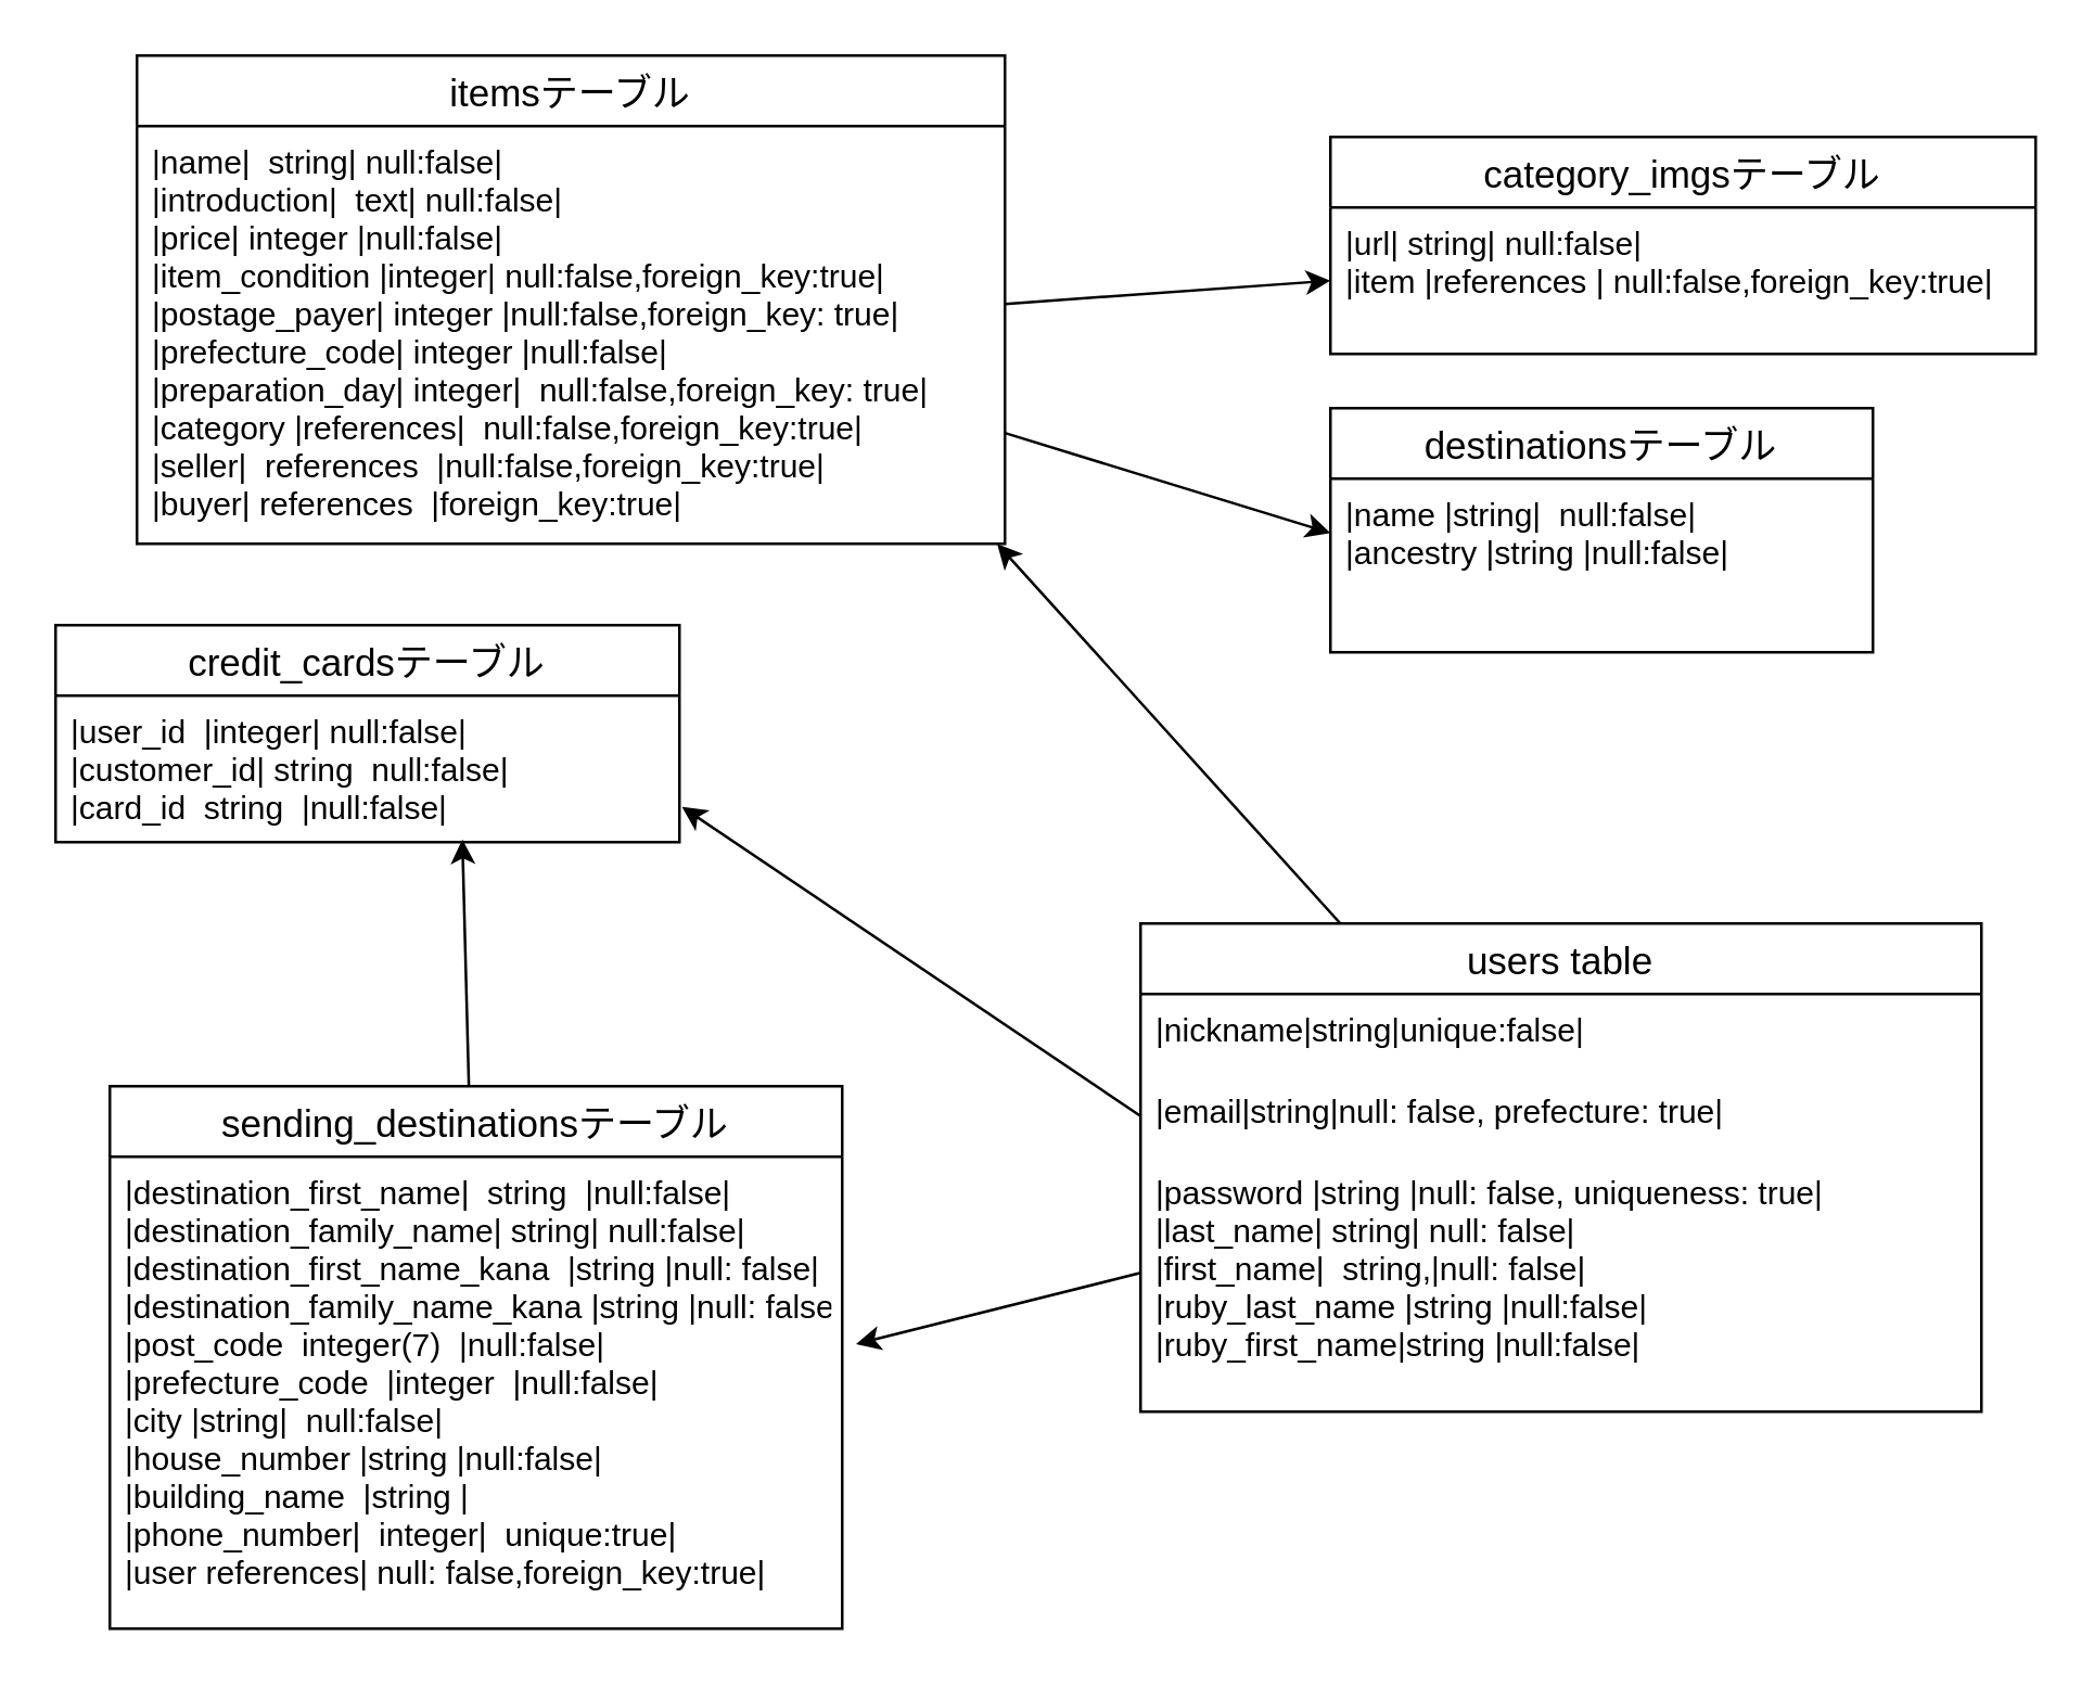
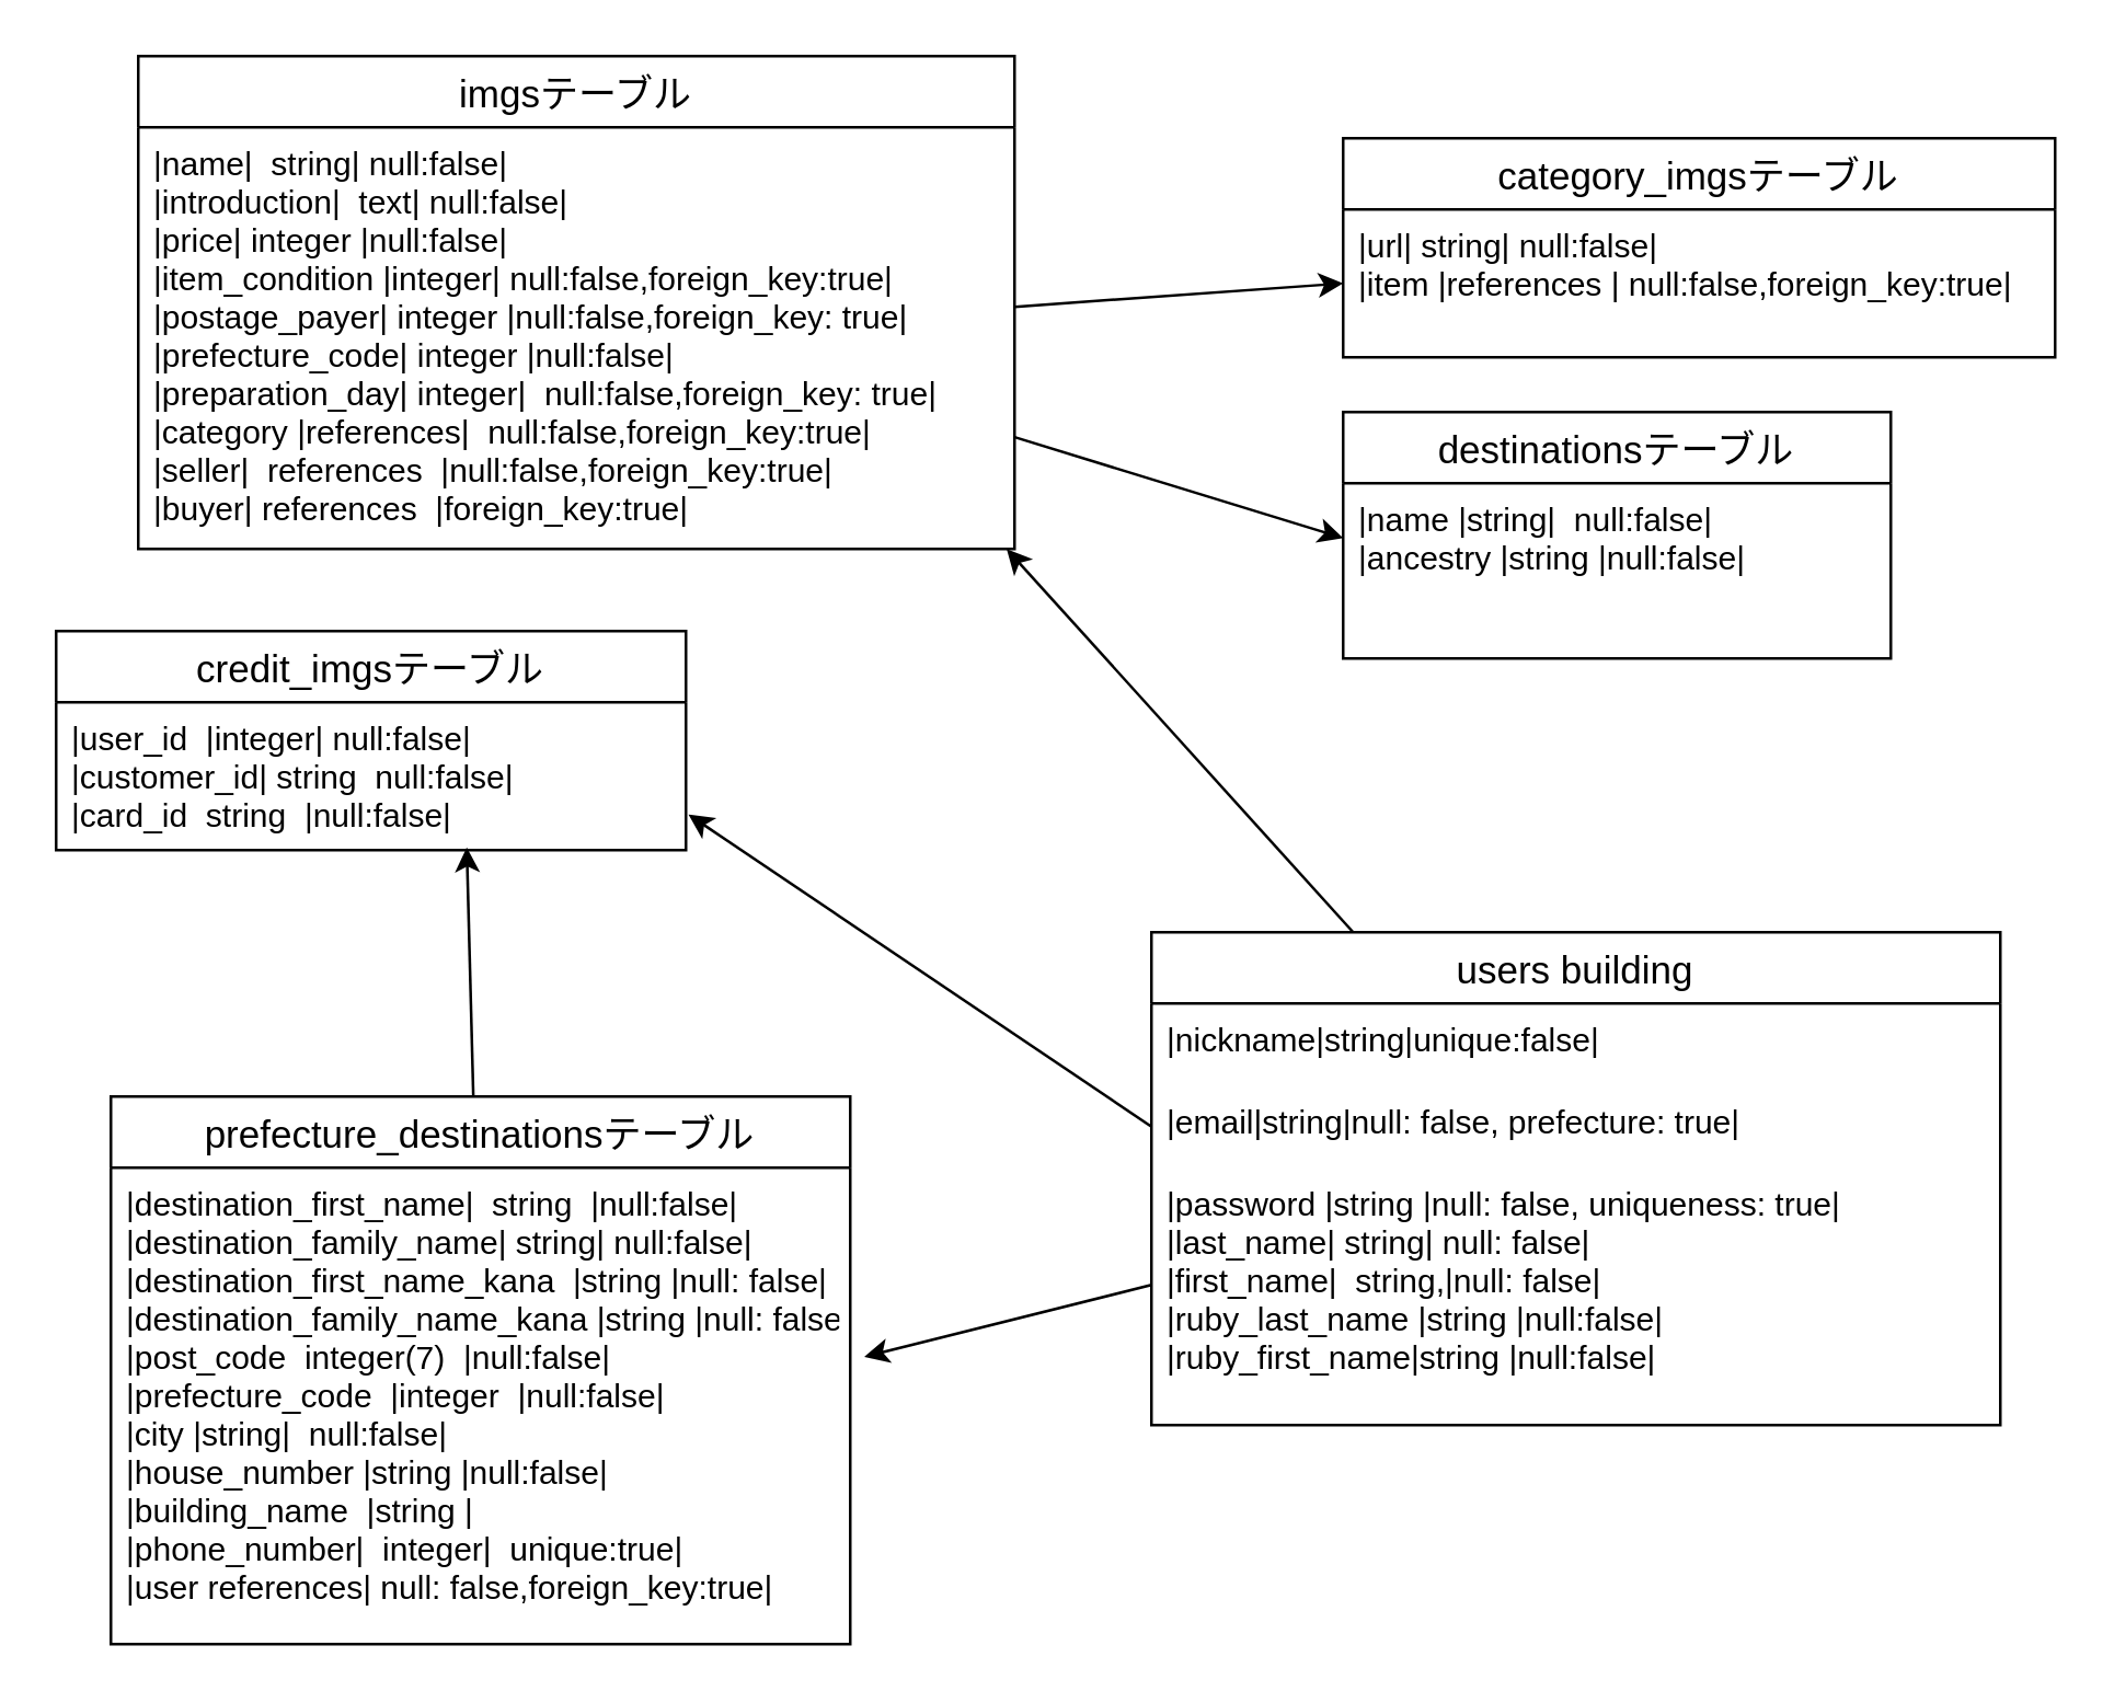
  <mxCell id="0" />
  <mxCell id="1" parent="0" />
  <mxCell id="2" style="edgeStyle=none;html=1;entryX=0.991;entryY=1;entryDx=0;entryDy=0;entryPerimeter=0;" edge="1" parent="1" source="4" target="10"><mxGeometry relative="1" as="geometry" /></mxCell>
  <mxCell id="3" style="edgeStyle=none;html=1;entryX=1.019;entryY=0.397;entryDx=0;entryDy=0;entryPerimeter=0;" edge="1" parent="1" source="4" target="17"><mxGeometry relative="1" as="geometry" /></mxCell>
- <mxCell id="4" value="users table" style="swimlane;fontStyle=0;childLayout=stackLayout;horizontal=1;startSize=26;horizontalStack=0;resizeParent=1;resizeParentMax=0;resizeLast=0;collapsible=1;marginBottom=0;align=center;fontSize=14;" vertex="1" parent="1"><mxGeometry x="420" y="340" width="310" height="180" as="geometry" /></mxCell>
+ <mxCell id="4" value="users building" style="swimlane;fontStyle=0;childLayout=stackLayout;horizontal=1;startSize=26;horizontalStack=0;resizeParent=1;resizeParentMax=0;resizeLast=0;collapsible=1;marginBottom=0;align=center;fontSize=14;" vertex="1" parent="1"><mxGeometry x="420" y="340" width="310" height="180" as="geometry" /></mxCell>
  <mxCell id="5" value="|nickname|string|unique:false|" style="text;strokeColor=none;fillColor=none;spacingLeft=4;spacingRight=4;overflow=hidden;rotatable=0;points=[[0,0.5],[1,0.5]];portConstraint=eastwest;fontSize=12;" vertex="1" parent="4"><mxGeometry y="26" width="310" height="30" as="geometry" /></mxCell>
  <mxCell id="6" value="|email|string|null: false, prefecture: true|" style="text;strokeColor=none;fillColor=none;spacingLeft=4;spacingRight=4;overflow=hidden;rotatable=0;points=[[0,0.5],[1,0.5]];portConstraint=eastwest;fontSize=12;" vertex="1" parent="4"><mxGeometry y="56" width="310" height="30" as="geometry" /></mxCell>
  <mxCell id="7" value="|password |string |null: false, uniqueness: true|&#10;|last_name| string| null: false|&#10;|first_name|  string,|null: false|&#10;|ruby_last_name |string |null:false|&#10;|ruby_first_name|string |null:false|&#10;" style="text;strokeColor=none;fillColor=none;spacingLeft=4;spacingRight=4;overflow=hidden;rotatable=0;points=[[0,0.5],[1,0.5]];portConstraint=eastwest;fontSize=12;" vertex="1" parent="4"><mxGeometry y="86" width="310" height="94" as="geometry" /></mxCell>
  <mxCell id="8" style="edgeStyle=none;html=1;entryX=0;entryY=0.313;entryDx=0;entryDy=0;entryPerimeter=0;" edge="1" parent="1" source="9" target="19"><mxGeometry relative="1" as="geometry" /></mxCell>
- <mxCell id="9" value="itemsテーブル" style="swimlane;fontStyle=0;childLayout=stackLayout;horizontal=1;startSize=26;horizontalStack=0;resizeParent=1;resizeParentMax=0;resizeLast=0;collapsible=1;marginBottom=0;align=center;fontSize=14;" vertex="1" parent="1"><mxGeometry x="50" y="20" width="320" height="180" as="geometry" /></mxCell>
+ <mxCell id="9" value="imgsテーブル" style="swimlane;fontStyle=0;childLayout=stackLayout;horizontal=1;startSize=26;horizontalStack=0;resizeParent=1;resizeParentMax=0;resizeLast=0;collapsible=1;marginBottom=0;align=center;fontSize=14;" vertex="1" parent="1"><mxGeometry x="50" y="20" width="320" height="180" as="geometry" /></mxCell>
  <mxCell id="10" value="|name|  string| null:false|&#10;|introduction|  text| null:false|&#10;|price| integer |null:false|&#10;|item_condition |integer| null:false,foreign_key:true|&#10;|postage_payer| integer |null:false,foreign_key: true|&#10;|prefecture_code| integer |null:false|&#10;|preparation_day| integer|  null:false,foreign_key: true|&#10;|category |references|  null:false,foreign_key:true|&#10;|seller|  references  |null:false,foreign_key:true|&#10;|buyer| references  |foreign_key:true|" style="text;strokeColor=none;fillColor=none;spacingLeft=4;spacingRight=4;overflow=hidden;rotatable=0;points=[[0,0.5],[1,0.5]];portConstraint=eastwest;fontSize=12;" vertex="1" parent="9"><mxGeometry y="26" width="320" height="154" as="geometry" /></mxCell>
  <mxCell id="11" value="category_imgsテーブル" style="swimlane;fontStyle=0;childLayout=stackLayout;horizontal=1;startSize=26;horizontalStack=0;resizeParent=1;resizeParentMax=0;resizeLast=0;collapsible=1;marginBottom=0;align=center;fontSize=14;" vertex="1" parent="1"><mxGeometry x="490" y="50" width="260" height="80" as="geometry" /></mxCell>
  <mxCell id="12" value="|url| string| null:false|&#10;|item |references | null:false,foreign_key:true|" style="text;strokeColor=none;fillColor=none;spacingLeft=4;spacingRight=4;overflow=hidden;rotatable=0;points=[[0,0.5],[1,0.5]];portConstraint=eastwest;fontSize=12;" vertex="1" parent="11"><mxGeometry y="26" width="260" height="54" as="geometry" /></mxCell>
- <mxCell id="13" value="credit_cardsテーブル" style="swimlane;fontStyle=0;childLayout=stackLayout;horizontal=1;startSize=26;horizontalStack=0;resizeParent=1;resizeParentMax=0;resizeLast=0;collapsible=1;marginBottom=0;align=center;fontSize=14;" vertex="1" parent="1"><mxGeometry x="20" y="230" width="230" height="80" as="geometry" /></mxCell>
+ <mxCell id="13" value="credit_imgsテーブル" style="swimlane;fontStyle=0;childLayout=stackLayout;horizontal=1;startSize=26;horizontalStack=0;resizeParent=1;resizeParentMax=0;resizeLast=0;collapsible=1;marginBottom=0;align=center;fontSize=14;" vertex="1" parent="1"><mxGeometry x="20" y="230" width="230" height="80" as="geometry" /></mxCell>
  <mxCell id="14" value="|user_id  |integer| null:false|&#10;|customer_id| string  null:false|&#10;|card_id  string  |null:false|" style="text;strokeColor=none;fillColor=none;spacingLeft=4;spacingRight=4;overflow=hidden;rotatable=0;points=[[0,0.5],[1,0.5]];portConstraint=eastwest;fontSize=12;" vertex="1" parent="13"><mxGeometry y="26" width="230" height="54" as="geometry" /></mxCell>
  <mxCell id="15" style="edgeStyle=none;html=1;entryX=0.652;entryY=0.981;entryDx=0;entryDy=0;entryPerimeter=0;" edge="1" parent="1" source="16" target="14"><mxGeometry relative="1" as="geometry"><mxPoint x="170" y="320" as="targetPoint" /></mxGeometry></mxCell>
- <mxCell id="16" value="sending_destinationsテーブル" style="swimlane;fontStyle=0;childLayout=stackLayout;horizontal=1;startSize=26;horizontalStack=0;resizeParent=1;resizeParentMax=0;resizeLast=0;collapsible=1;marginBottom=0;align=center;fontSize=14;" vertex="1" parent="1"><mxGeometry x="40" y="400" width="270" height="200" as="geometry" /></mxCell>
+ <mxCell id="16" value="prefecture_destinationsテーブル" style="swimlane;fontStyle=0;childLayout=stackLayout;horizontal=1;startSize=26;horizontalStack=0;resizeParent=1;resizeParentMax=0;resizeLast=0;collapsible=1;marginBottom=0;align=center;fontSize=14;" vertex="1" parent="1"><mxGeometry x="40" y="400" width="270" height="200" as="geometry" /></mxCell>
  <mxCell id="17" value="|destination_first_name|  string  |null:false|&#10;|destination_family_name| string| null:false|&#10;|destination_first_name_kana  |string |null: false|&#10;|destination_family_name_kana |string |null: false|&#10;|post_code  integer(7)  |null:false|&#10;|prefecture_code  |integer  |null:false|&#10;|city |string|  null:false|&#10;|house_number |string |null:false|&#10;|building_name  |string |&#10;|phone_number|  integer|  unique:true|&#10;|user references| null: false,foreign_key:true|" style="text;strokeColor=none;fillColor=none;spacingLeft=4;spacingRight=4;overflow=hidden;rotatable=0;points=[[0,0.5],[1,0.5]];portConstraint=eastwest;fontSize=12;" vertex="1" parent="16"><mxGeometry y="26" width="270" height="174" as="geometry" /></mxCell>
  <mxCell id="18" value="destinationsテーブル" style="swimlane;fontStyle=0;childLayout=stackLayout;horizontal=1;startSize=26;horizontalStack=0;resizeParent=1;resizeParentMax=0;resizeLast=0;collapsible=1;marginBottom=0;align=center;fontSize=14;" vertex="1" parent="1"><mxGeometry x="490" y="150" width="200" height="90" as="geometry" /></mxCell>
  <mxCell id="19" value="|name |string|  null:false|&#10;|ancestry |string |null:false|" style="text;strokeColor=none;fillColor=none;spacingLeft=4;spacingRight=4;overflow=hidden;rotatable=0;points=[[0,0.5],[1,0.5]];portConstraint=eastwest;fontSize=12;" vertex="1" parent="18"><mxGeometry y="26" width="200" height="64" as="geometry" /></mxCell>
  <mxCell id="20" style="edgeStyle=none;html=1;entryX=0;entryY=0.5;entryDx=0;entryDy=0;" edge="1" parent="1" source="10" target="12"><mxGeometry relative="1" as="geometry" /></mxCell>
  <mxCell id="21" style="edgeStyle=none;html=1;exitX=0;exitY=0.5;exitDx=0;exitDy=0;entryX=1.004;entryY=0.759;entryDx=0;entryDy=0;entryPerimeter=0;" edge="1" parent="1" source="6" target="14"><mxGeometry relative="1" as="geometry" /></mxCell>
